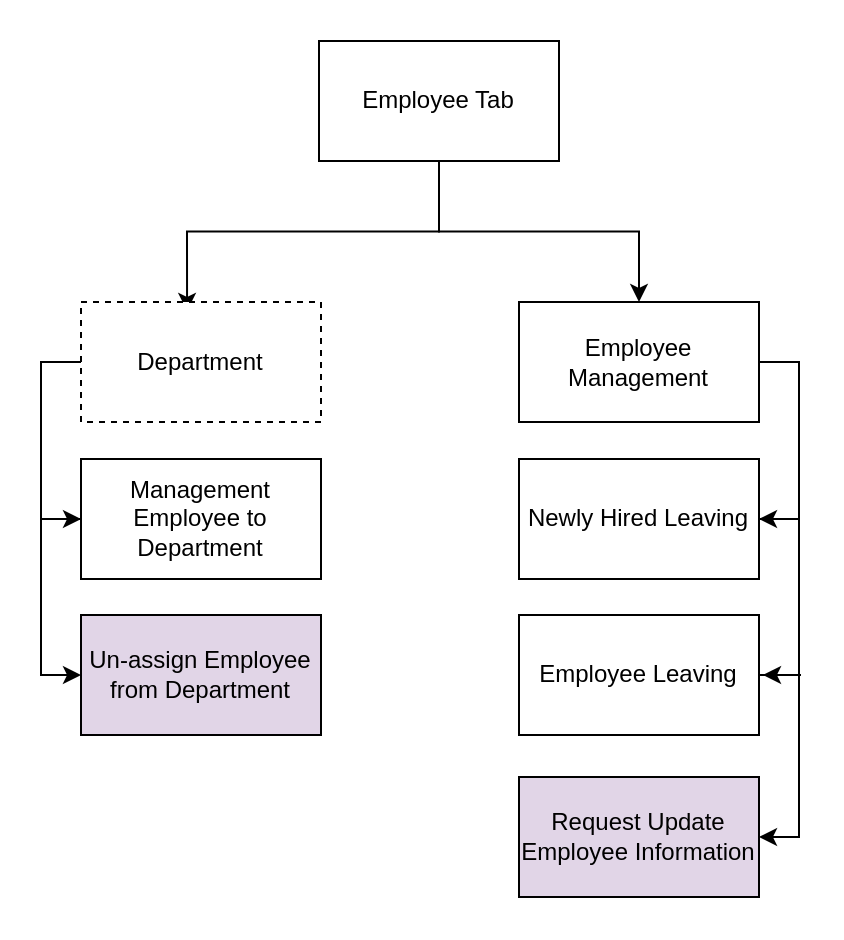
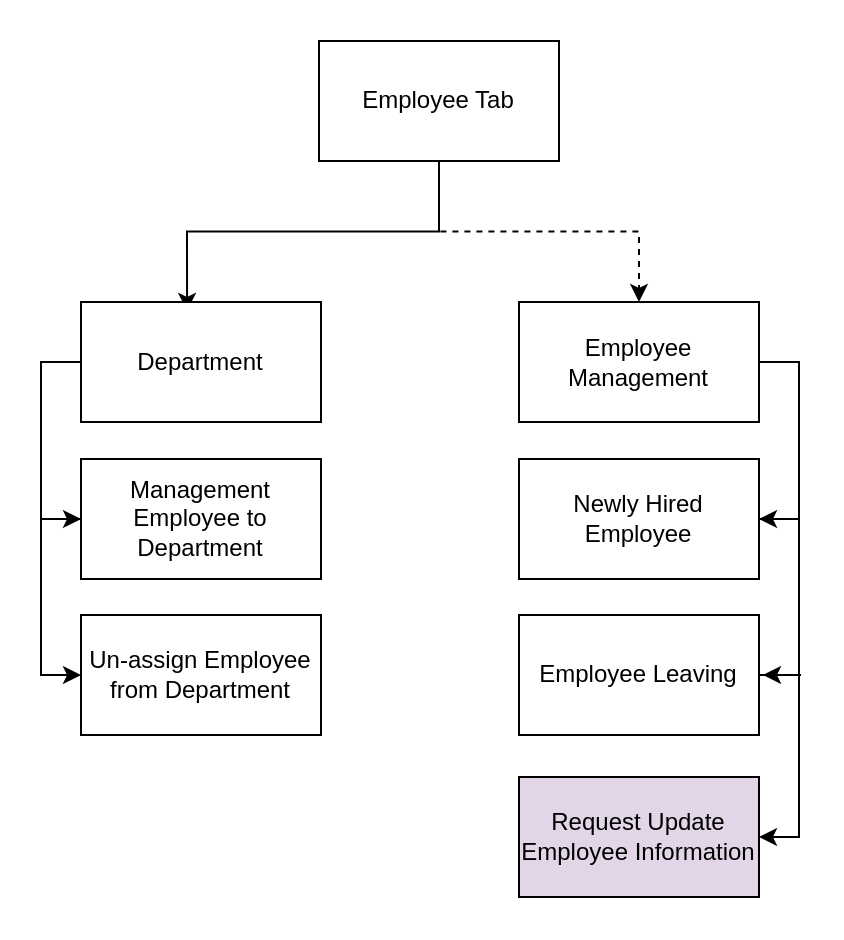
  <mxCell id="0" />
  <mxCell id="1" parent="0" />
  <mxCell id="2" style="edgeStyle=orthogonalEdgeStyle;rounded=0;orthogonalLoop=1;jettySize=auto;html=1;exitX=0.5;exitY=1;exitDx=0;exitDy=0;entryX=0.442;entryY=0.075;entryDx=0;entryDy=0;entryPerimeter=0;" parent="1" source="4" target="6" edge="1"><mxGeometry relative="1" as="geometry" /></mxCell>
- <mxCell id="3" style="edgeStyle=orthogonalEdgeStyle;rounded=0;orthogonalLoop=1;jettySize=auto;html=1;" parent="1" source="4" target="8" edge="1"><mxGeometry relative="1" as="geometry" /></mxCell>
+ <mxCell id="3" style="edgeStyle=orthogonalEdgeStyle;rounded=0;orthogonalLoop=1;jettySize=auto;html=1;dashed=1;" parent="1" source="4" target="8" edge="1"><mxGeometry relative="1" as="geometry" /></mxCell>
  <mxCell id="4" value="Employee Tab" style="rounded=0;whiteSpace=wrap;html=1;" parent="1" vertex="1"><mxGeometry x="159" y="20" width="120" height="60" as="geometry" /></mxCell>
  <mxCell id="5" style="edgeStyle=orthogonalEdgeStyle;rounded=0;orthogonalLoop=1;jettySize=auto;html=1;exitX=0;exitY=0.5;exitDx=0;exitDy=0;entryX=0;entryY=0.5;entryDx=0;entryDy=0;" parent="1" source="6" target="10" edge="1"><mxGeometry relative="1" as="geometry" /></mxCell>
- <mxCell id="6" value="Department" style="rounded=0;whiteSpace=wrap;html=1;dashed=1;" parent="1" vertex="1"><mxGeometry x="40" y="150.5" width="120" height="60" as="geometry" /></mxCell>
+ <mxCell id="6" value="Department" style="rounded=0;whiteSpace=wrap;html=1;" parent="1" vertex="1"><mxGeometry x="40" y="150.5" width="120" height="60" as="geometry" /></mxCell>
  <mxCell id="7" style="edgeStyle=orthogonalEdgeStyle;rounded=0;orthogonalLoop=1;jettySize=auto;html=1;exitX=1;exitY=0.5;exitDx=0;exitDy=0;entryX=1;entryY=0.5;entryDx=0;entryDy=0;" parent="1" source="8" target="15" edge="1"><mxGeometry relative="1" as="geometry" /></mxCell>
  <mxCell id="8" value="Employee Management" style="rounded=0;whiteSpace=wrap;html=1;" parent="1" vertex="1"><mxGeometry x="259" y="150.5" width="120" height="60" as="geometry" /></mxCell>
  <mxCell id="9" style="edgeStyle=orthogonalEdgeStyle;rounded=0;orthogonalLoop=1;jettySize=auto;html=1;entryX=0;entryY=0.5;entryDx=0;entryDy=0;" parent="1" source="10" target="11" edge="1"><mxGeometry relative="1" as="geometry"><Array as="points"><mxPoint x="20" y="259" /><mxPoint x="20" y="337" /></Array></mxGeometry></mxCell>
  <mxCell id="10" value="Management Employee to Department" style="rounded=0;whiteSpace=wrap;html=1;" parent="1" vertex="1"><mxGeometry x="40" y="229" width="120" height="60" as="geometry" /></mxCell>
- <mxCell id="11" value="Un-assign Employee from Department" style="rounded=0;whiteSpace=wrap;html=1;fillColor=#e1d5e7;" parent="1" vertex="1"><mxGeometry x="40" y="307" width="120" height="60" as="geometry" /></mxCell>
- <mxCell id="12" value="Newly Hired Leaving" style="rounded=0;whiteSpace=wrap;html=1;" parent="1" vertex="1"><mxGeometry x="259" y="229" width="120" height="60" as="geometry" /></mxCell>
+ <mxCell id="11" value="Un-assign Employee from Department" style="rounded=0;whiteSpace=wrap;html=1;" parent="1" vertex="1"><mxGeometry x="40" y="307" width="120" height="60" as="geometry" /></mxCell>
+ <mxCell id="12" value="Newly Hired Employee" style="rounded=0;whiteSpace=wrap;html=1;" parent="1" vertex="1"><mxGeometry x="259" y="229" width="120" height="60" as="geometry" /></mxCell>
  <mxCell id="13" style="edgeStyle=orthogonalEdgeStyle;rounded=0;orthogonalLoop=1;jettySize=auto;html=1;" parent="1" source="14" edge="1"><mxGeometry relative="1" as="geometry"><mxPoint x="381" y="337" as="targetPoint" /><Array as="points"><mxPoint x="400" y="337" /><mxPoint x="400" y="337" /></Array></mxGeometry></mxCell>
  <mxCell id="14" value="Employee Leaving" style="rounded=0;whiteSpace=wrap;html=1;" parent="1" vertex="1"><mxGeometry x="259" y="307" width="120" height="60" as="geometry" /></mxCell>
  <mxCell id="15" value="Request Update Employee Information" style="rounded=0;whiteSpace=wrap;html=1;fillColor=#e1d5e7;" parent="1" vertex="1"><mxGeometry x="259" y="388" width="120" height="60" as="geometry" /></mxCell>
  <mxCell id="16" style="edgeStyle=orthogonalEdgeStyle;rounded=0;orthogonalLoop=1;jettySize=auto;html=1;entryX=1;entryY=0.5;entryDx=0;entryDy=0;" parent="1" source="12" target="12" edge="1"><mxGeometry relative="1" as="geometry"><Array as="points"><mxPoint x="399" y="259" /><mxPoint x="399" y="259" /></Array></mxGeometry></mxCell>
